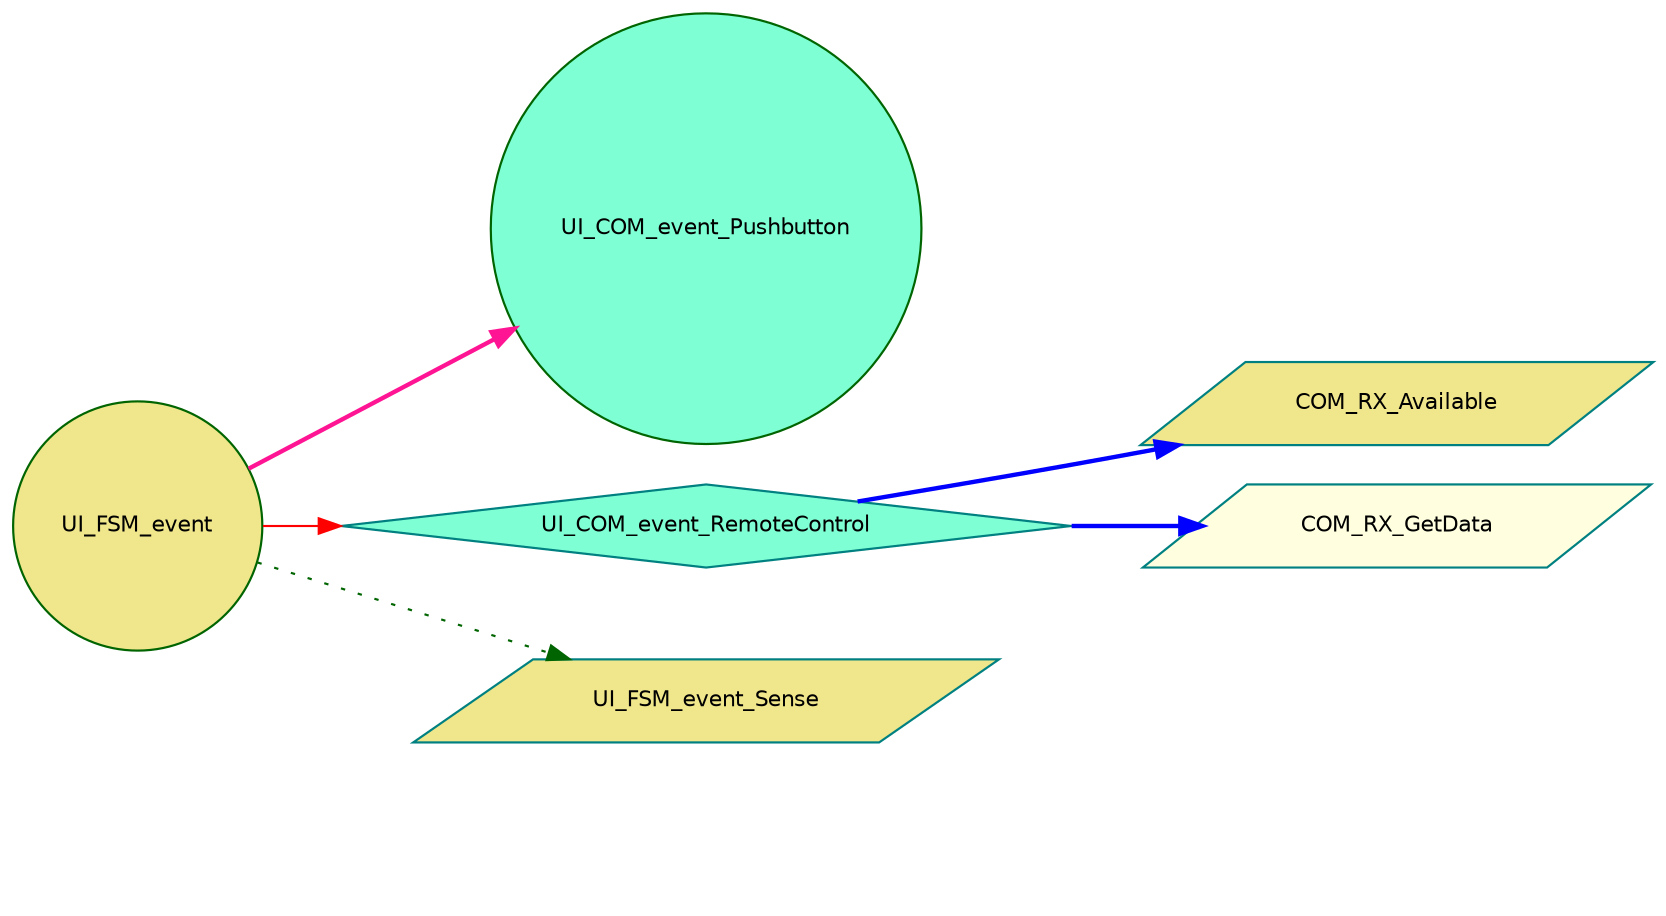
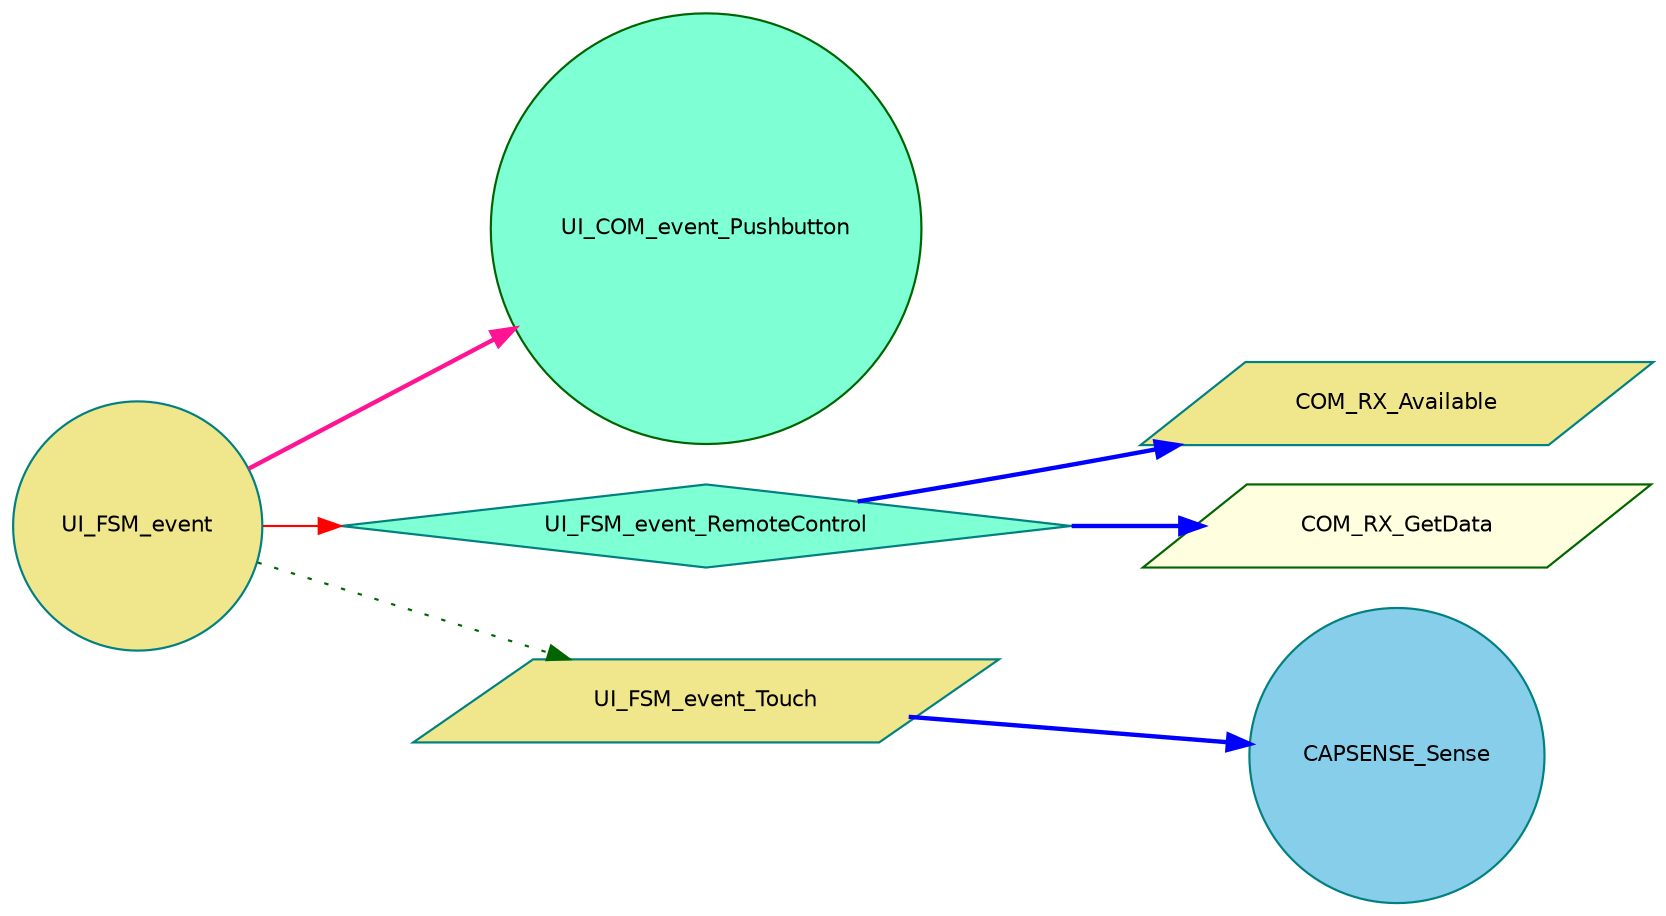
  digraph {
    rankdir=LR
    node [color=teal fillcolor=khaki fontname=Helvetica fontsize=10 shape=circle style=filled]
    edge [color=blue fontname=Helvetica fontsize=10 labelfontname=Helvetica labelfontsize=10 style=bold]
-   n1 [color=darkgreen fontcolor=black height=0.2 label=UI_FSM_event width=0.4]
+   n1 [fontcolor=black height=0.2 label=UI_FSM_event width=0.4]
    n2 [color=darkgreen fillcolor=aquamarine height=0.2 label=UI_COM_event_Pushbutton width=0.4]
-   n3 [fillcolor=aquamarine height=0.2 label=UI_COM_event_RemoteControl shape=diamond width=0.4]
-   n4 [height=0.2 label=UI_FSM_event_Sense shape=parallelogram width=0.4]
+   n3 [fillcolor=aquamarine height=0.2 label=UI_FSM_event_RemoteControl shape=diamond width=0.4]
+   n4 [height=0.2 label=UI_FSM_event_Touch shape=parallelogram width=0.4]
    n5 [height=0.2 label=COM_RX_Available shape=parallelogram width=0.4]
-   n6 [fillcolor=lightyellow height=0.2 label=COM_RX_GetData shape=parallelogram width=0.4]
+   n6 [color=darkgreen fillcolor=lightyellow height=0.2 label=COM_RX_GetData shape=parallelogram width=0.4]
+   n7 [fillcolor=skyblue height=0.2 label=CAPSENSE_Sense width=0.4]
    n1 -> n2 [color=deeppink]
    n1 -> n3 [color=red style=solid]
    n1 -> n4 [color=darkgreen style=dotted]
    n3 -> n5
    n3 -> n6
+   n4 -> n7
  }
